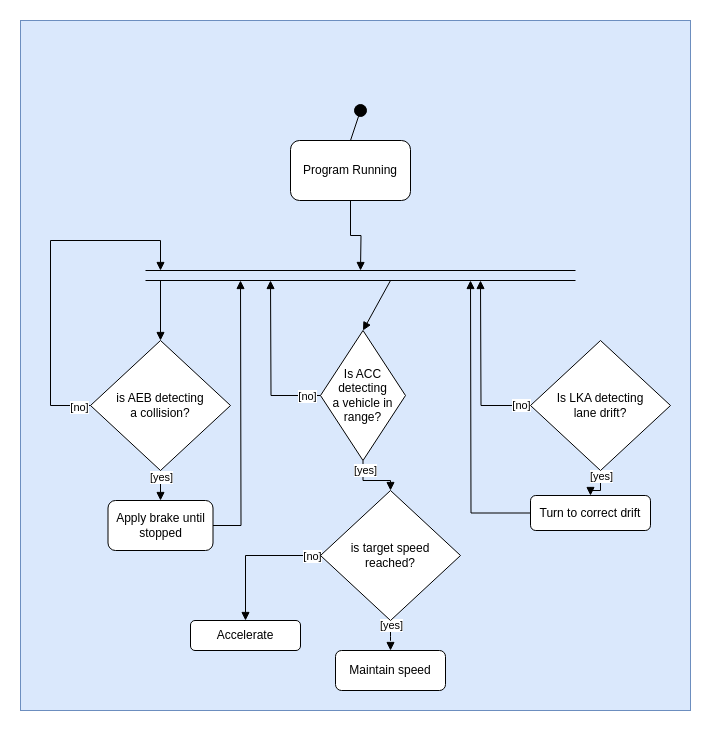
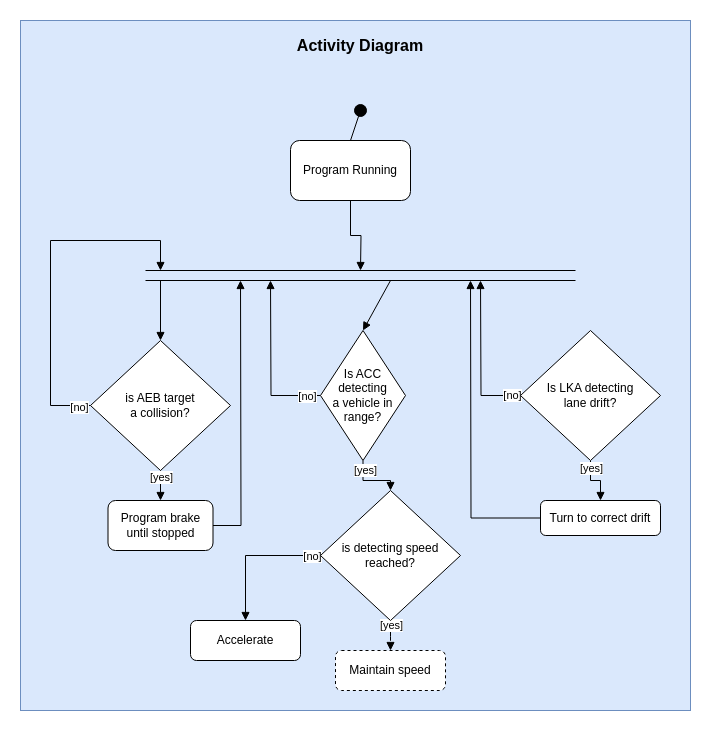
  <mxCell id="0" />
  <mxCell id="1" parent="0" />
  <mxCell id="2" value="" style="rounded=0;whiteSpace=wrap;html=1;fillColor=#dae8fc;strokeColor=#6c8ebf;" vertex="1" parent="1"><mxGeometry x="20" y="20" width="670" height="690" as="geometry" /></mxCell>
  <mxCell id="3" style="edgeStyle=orthogonalEdgeStyle;rounded=0;orthogonalLoop=1;jettySize=auto;html=1;startArrow=none;startFill=0;endArrow=block;endFill=1;startSize=12;" edge="1" parent="1" source="4"><mxGeometry relative="1" as="geometry"><mxPoint x="360" y="270" as="targetPoint" /></mxGeometry></mxCell>
  <mxCell id="4" value="Program Running" style="rounded=1;whiteSpace=wrap;html=1;" vertex="1" parent="1"><mxGeometry x="290" y="140" width="120" height="60" as="geometry" /></mxCell>
  <mxCell id="5" value="" style="group" vertex="1" connectable="0" parent="1"><mxGeometry x="145" y="270" width="430" height="10" as="geometry" /></mxCell>
  <mxCell id="6" value="" style="endArrow=none;html=1;rounded=0;" edge="1" parent="5"><mxGeometry width="50" height="50" relative="1" as="geometry"><mxPoint as="sourcePoint" /><mxPoint x="430" as="targetPoint" /></mxGeometry></mxCell>
  <mxCell id="7" value="" style="endArrow=none;html=1;rounded=0;" edge="1" parent="5"><mxGeometry width="50" height="50" relative="1" as="geometry"><mxPoint y="10" as="sourcePoint" /><mxPoint x="430" y="10" as="targetPoint" /></mxGeometry></mxCell>
  <mxCell id="8" value="" style="endArrow=none;html=1;rounded=0;entryX=0.5;entryY=0;entryDx=0;entryDy=0;endFill=0;startArrow=oval;startFill=1;startSize=12;" edge="1" parent="1" target="4"><mxGeometry width="50" height="50" relative="1" as="geometry"><mxPoint x="360" y="110" as="sourcePoint" /><mxPoint x="290" y="120" as="targetPoint" /></mxGeometry></mxCell>
  <mxCell id="9" value="" style="endArrow=block;html=1;rounded=0;startSize=12;endFill=1;" edge="1" parent="1"><mxGeometry width="50" height="50" relative="1" as="geometry"><mxPoint x="160" y="280" as="sourcePoint" /><mxPoint x="160" y="340" as="targetPoint" /></mxGeometry></mxCell>
  <mxCell id="10" style="edgeStyle=orthogonalEdgeStyle;rounded=0;orthogonalLoop=1;jettySize=auto;html=1;exitX=0;exitY=0.5;exitDx=0;exitDy=0;startArrow=none;startFill=0;endArrow=block;endFill=1;startSize=12;" edge="1" parent="1" source="14"><mxGeometry relative="1" as="geometry"><mxPoint x="160" y="270" as="targetPoint" /><Array as="points"><mxPoint x="50" y="405" /><mxPoint x="50" y="240" /><mxPoint x="160" y="240" /></Array></mxGeometry></mxCell>
  <mxCell id="11" value="[no]" style="edgeLabel;html=1;align=center;verticalAlign=middle;resizable=0;points=[];" vertex="1" connectable="0" parent="10"><mxGeometry x="-0.929" y="1" relative="1" as="geometry"><mxPoint as="offset" /></mxGeometry></mxCell>
  <mxCell id="12" style="edgeStyle=orthogonalEdgeStyle;rounded=0;orthogonalLoop=1;jettySize=auto;html=1;entryX=0.5;entryY=0;entryDx=0;entryDy=0;startArrow=none;startFill=0;endArrow=block;endFill=1;startSize=12;" edge="1" parent="1" source="14" target="16"><mxGeometry relative="1" as="geometry" /></mxCell>
  <mxCell id="13" value="[yes]" style="edgeLabel;html=1;align=center;verticalAlign=middle;resizable=0;points=[];" vertex="1" connectable="0" parent="12"><mxGeometry x="-0.758" relative="1" as="geometry"><mxPoint as="offset" /></mxGeometry></mxCell>
- <mxCell id="14" value="is AEB detecting&lt;br&gt;a collision?" style="rhombus;whiteSpace=wrap;html=1;" vertex="1" parent="1"><mxGeometry x="90" y="340" width="140" height="130" as="geometry" /></mxCell>
+ <mxCell id="14" value="is AEB target&lt;br&gt;a collision?" style="rhombus;whiteSpace=wrap;html=1;" vertex="1" parent="1"><mxGeometry x="90" y="340" width="140" height="130" as="geometry" /></mxCell>
  <mxCell id="15" style="edgeStyle=orthogonalEdgeStyle;rounded=0;orthogonalLoop=1;jettySize=auto;html=1;startArrow=none;startFill=0;endArrow=block;endFill=1;startSize=12;" edge="1" parent="1" source="16"><mxGeometry relative="1" as="geometry"><mxPoint x="240" y="280" as="targetPoint" /></mxGeometry></mxCell>
- <mxCell id="16" value="Apply brake until stopped" style="rounded=1;whiteSpace=wrap;html=1;" vertex="1" parent="1"><mxGeometry x="107.5" y="500" width="105" height="50" as="geometry" /></mxCell>
+ <mxCell id="16" value="Program brake until stopped" style="rounded=1;whiteSpace=wrap;html=1;" vertex="1" parent="1"><mxGeometry x="107.5" y="500" width="105" height="50" as="geometry" /></mxCell>
  <mxCell id="17" value="" style="edgeStyle=orthogonalEdgeStyle;rounded=0;orthogonalLoop=1;jettySize=auto;html=1;startArrow=none;startFill=0;endArrow=block;endFill=1;startSize=12;" edge="1" parent="1" source="21" target="32"><mxGeometry relative="1" as="geometry" /></mxCell>
  <mxCell id="18" value="[yes]" style="edgeLabel;html=1;align=center;verticalAlign=middle;resizable=0;points=[];" vertex="1" connectable="0" parent="17"><mxGeometry x="-0.688" y="2" relative="1" as="geometry"><mxPoint as="offset" /></mxGeometry></mxCell>
  <mxCell id="19" style="edgeStyle=orthogonalEdgeStyle;rounded=0;orthogonalLoop=1;jettySize=auto;html=1;startArrow=none;startFill=0;endArrow=block;endFill=1;startSize=12;" edge="1" parent="1" source="21"><mxGeometry relative="1" as="geometry"><mxPoint x="270" y="280" as="targetPoint" /></mxGeometry></mxCell>
  <mxCell id="20" value="[no]" style="edgeLabel;html=1;align=center;verticalAlign=middle;resizable=0;points=[];" vertex="1" connectable="0" parent="19"><mxGeometry x="-0.829" relative="1" as="geometry"><mxPoint as="offset" /></mxGeometry></mxCell>
  <mxCell id="21" value="Is ACC detecting&lt;br&gt;a vehicle in&lt;br&gt;range?" style="rhombus;whiteSpace=wrap;html=1;" vertex="1" parent="1"><mxGeometry x="320" y="330" width="85" height="130" as="geometry" /></mxCell>
  <mxCell id="22" value="" style="endArrow=block;html=1;rounded=0;startSize=12;entryX=0.5;entryY=0;entryDx=0;entryDy=0;endFill=1;" edge="1" parent="1" target="21"><mxGeometry width="50" height="50" relative="1" as="geometry"><mxPoint x="390" y="280" as="sourcePoint" /><mxPoint x="540" y="320" as="targetPoint" /></mxGeometry></mxCell>
  <mxCell id="23" style="edgeStyle=orthogonalEdgeStyle;rounded=0;orthogonalLoop=1;jettySize=auto;html=1;startArrow=none;startFill=0;endArrow=block;endFill=1;startSize=12;" edge="1" parent="1" source="27"><mxGeometry relative="1" as="geometry"><mxPoint x="480" y="280" as="targetPoint" /></mxGeometry></mxCell>
  <mxCell id="24" value="[no]" style="edgeLabel;html=1;align=center;verticalAlign=middle;resizable=0;points=[];" vertex="1" connectable="0" parent="23"><mxGeometry x="-0.881" y="-1" relative="1" as="geometry"><mxPoint as="offset" /></mxGeometry></mxCell>
  <mxCell id="25" style="edgeStyle=orthogonalEdgeStyle;rounded=0;orthogonalLoop=1;jettySize=auto;html=1;entryX=0.5;entryY=0;entryDx=0;entryDy=0;startArrow=none;startFill=0;endArrow=block;endFill=1;startSize=12;" edge="1" parent="1" source="27" target="36"><mxGeometry relative="1" as="geometry" /></mxCell>
  <mxCell id="26" value="[yes]" style="edgeLabel;html=1;align=center;verticalAlign=middle;resizable=0;points=[];" vertex="1" connectable="0" parent="25"><mxGeometry x="-0.73" relative="1" as="geometry"><mxPoint as="offset" /></mxGeometry></mxCell>
- <mxCell id="27" value="Is LKA detecting&lt;br&gt;lane drift?" style="rhombus;whiteSpace=wrap;html=1;" vertex="1" parent="1"><mxGeometry x="530" y="340" width="140" height="130" as="geometry" /></mxCell>
+ <mxCell id="27" value="Is LKA detecting&lt;br&gt;lane drift?" style="rhombus;whiteSpace=wrap;html=1;" vertex="1" parent="1"><mxGeometry x="520" y="330" width="140" height="130" as="geometry" /></mxCell>
  <mxCell id="28" style="edgeStyle=orthogonalEdgeStyle;rounded=0;orthogonalLoop=1;jettySize=auto;html=1;entryX=0.5;entryY=0;entryDx=0;entryDy=0;startArrow=none;startFill=0;endArrow=block;endFill=1;startSize=12;" edge="1" parent="1" source="32" target="34"><mxGeometry relative="1" as="geometry" /></mxCell>
  <mxCell id="29" value="[no]&lt;br&gt;" style="edgeLabel;html=1;align=center;verticalAlign=middle;resizable=0;points=[];" vertex="1" connectable="0" parent="28"><mxGeometry x="-0.873" relative="1" as="geometry"><mxPoint as="offset" /></mxGeometry></mxCell>
  <mxCell id="30" style="edgeStyle=orthogonalEdgeStyle;rounded=0;orthogonalLoop=1;jettySize=auto;html=1;entryX=0.5;entryY=0;entryDx=0;entryDy=0;startArrow=none;startFill=0;endArrow=block;endFill=1;startSize=12;dashed=1;" edge="1" parent="1" source="32" target="33"><mxGeometry relative="1" as="geometry" /></mxCell>
  <mxCell id="31" value="[yes]" style="edgeLabel;html=1;align=center;verticalAlign=middle;resizable=0;points=[];" vertex="1" connectable="0" parent="30"><mxGeometry x="-0.851" relative="1" as="geometry"><mxPoint as="offset" /></mxGeometry></mxCell>
- <mxCell id="32" value="is target speed&lt;br&gt;reached?" style="rhombus;whiteSpace=wrap;html=1;" vertex="1" parent="1"><mxGeometry x="320" y="490" width="140" height="130" as="geometry" /></mxCell>
- <mxCell id="33" value="Maintain speed" style="rounded=1;whiteSpace=wrap;html=1;" vertex="1" parent="1"><mxGeometry x="335" y="650" width="110" height="40" as="geometry" /></mxCell>
- <mxCell id="34" value="Accelerate" style="rounded=1;whiteSpace=wrap;html=1;" vertex="1" parent="1"><mxGeometry x="190" y="620" width="110" height="30" as="geometry" /></mxCell>
+ <mxCell id="32" value="is detecting speed&lt;br&gt;reached?" style="rhombus;whiteSpace=wrap;html=1;" vertex="1" parent="1"><mxGeometry x="320" y="490" width="140" height="130" as="geometry" /></mxCell>
+ <mxCell id="33" value="Maintain speed" style="rounded=1;whiteSpace=wrap;html=1;dashed=1;" vertex="1" parent="1"><mxGeometry x="335" y="650" width="110" height="40" as="geometry" /></mxCell>
+ <mxCell id="34" value="Accelerate" style="rounded=1;whiteSpace=wrap;html=1;" vertex="1" parent="1"><mxGeometry x="190" y="620" width="110" height="40" as="geometry" /></mxCell>
  <mxCell id="35" style="edgeStyle=orthogonalEdgeStyle;rounded=0;orthogonalLoop=1;jettySize=auto;html=1;startArrow=none;startFill=0;endArrow=block;endFill=1;startSize=12;" edge="1" parent="1" source="36"><mxGeometry relative="1" as="geometry"><mxPoint x="470" y="280" as="targetPoint" /></mxGeometry></mxCell>
- <mxCell id="36" value="Turn to correct drift" style="rounded=1;whiteSpace=wrap;html=1;" vertex="1" parent="1"><mxGeometry x="530" y="495" width="120" height="35" as="geometry" /></mxCell>
+ <mxCell id="36" value="Turn to correct drift" style="rounded=1;whiteSpace=wrap;html=1;" vertex="1" parent="1"><mxGeometry x="540" y="500" width="120" height="35" as="geometry" /></mxCell>
+ <mxCell id="37" value="Activity Diagram" style="text;html=1;strokeColor=none;fillColor=none;align=center;verticalAlign=middle;whiteSpace=wrap;rounded=0;fontSize=16;fontStyle=1" vertex="1" parent="1"><mxGeometry x="277" y="30" width="166" height="30" as="geometry" /></mxCell>
